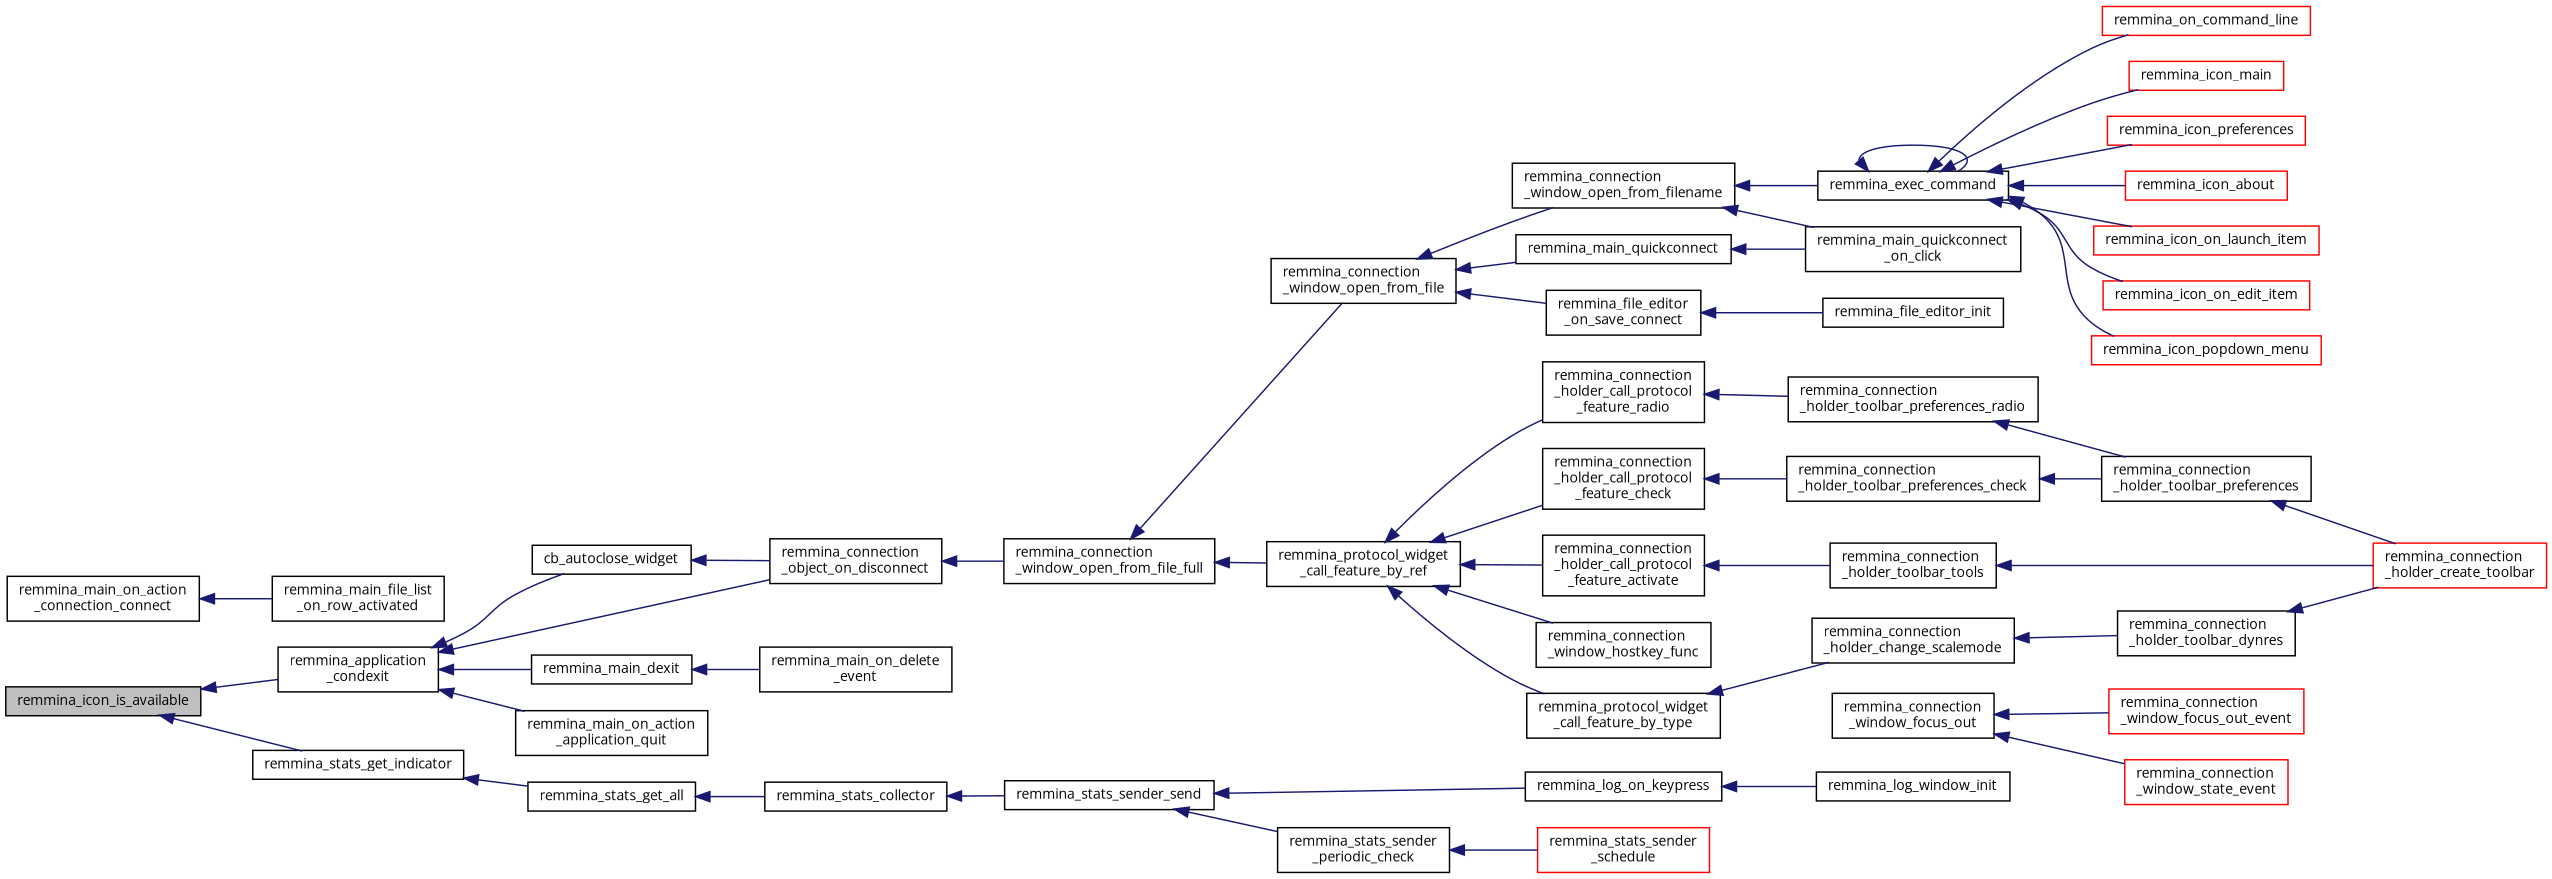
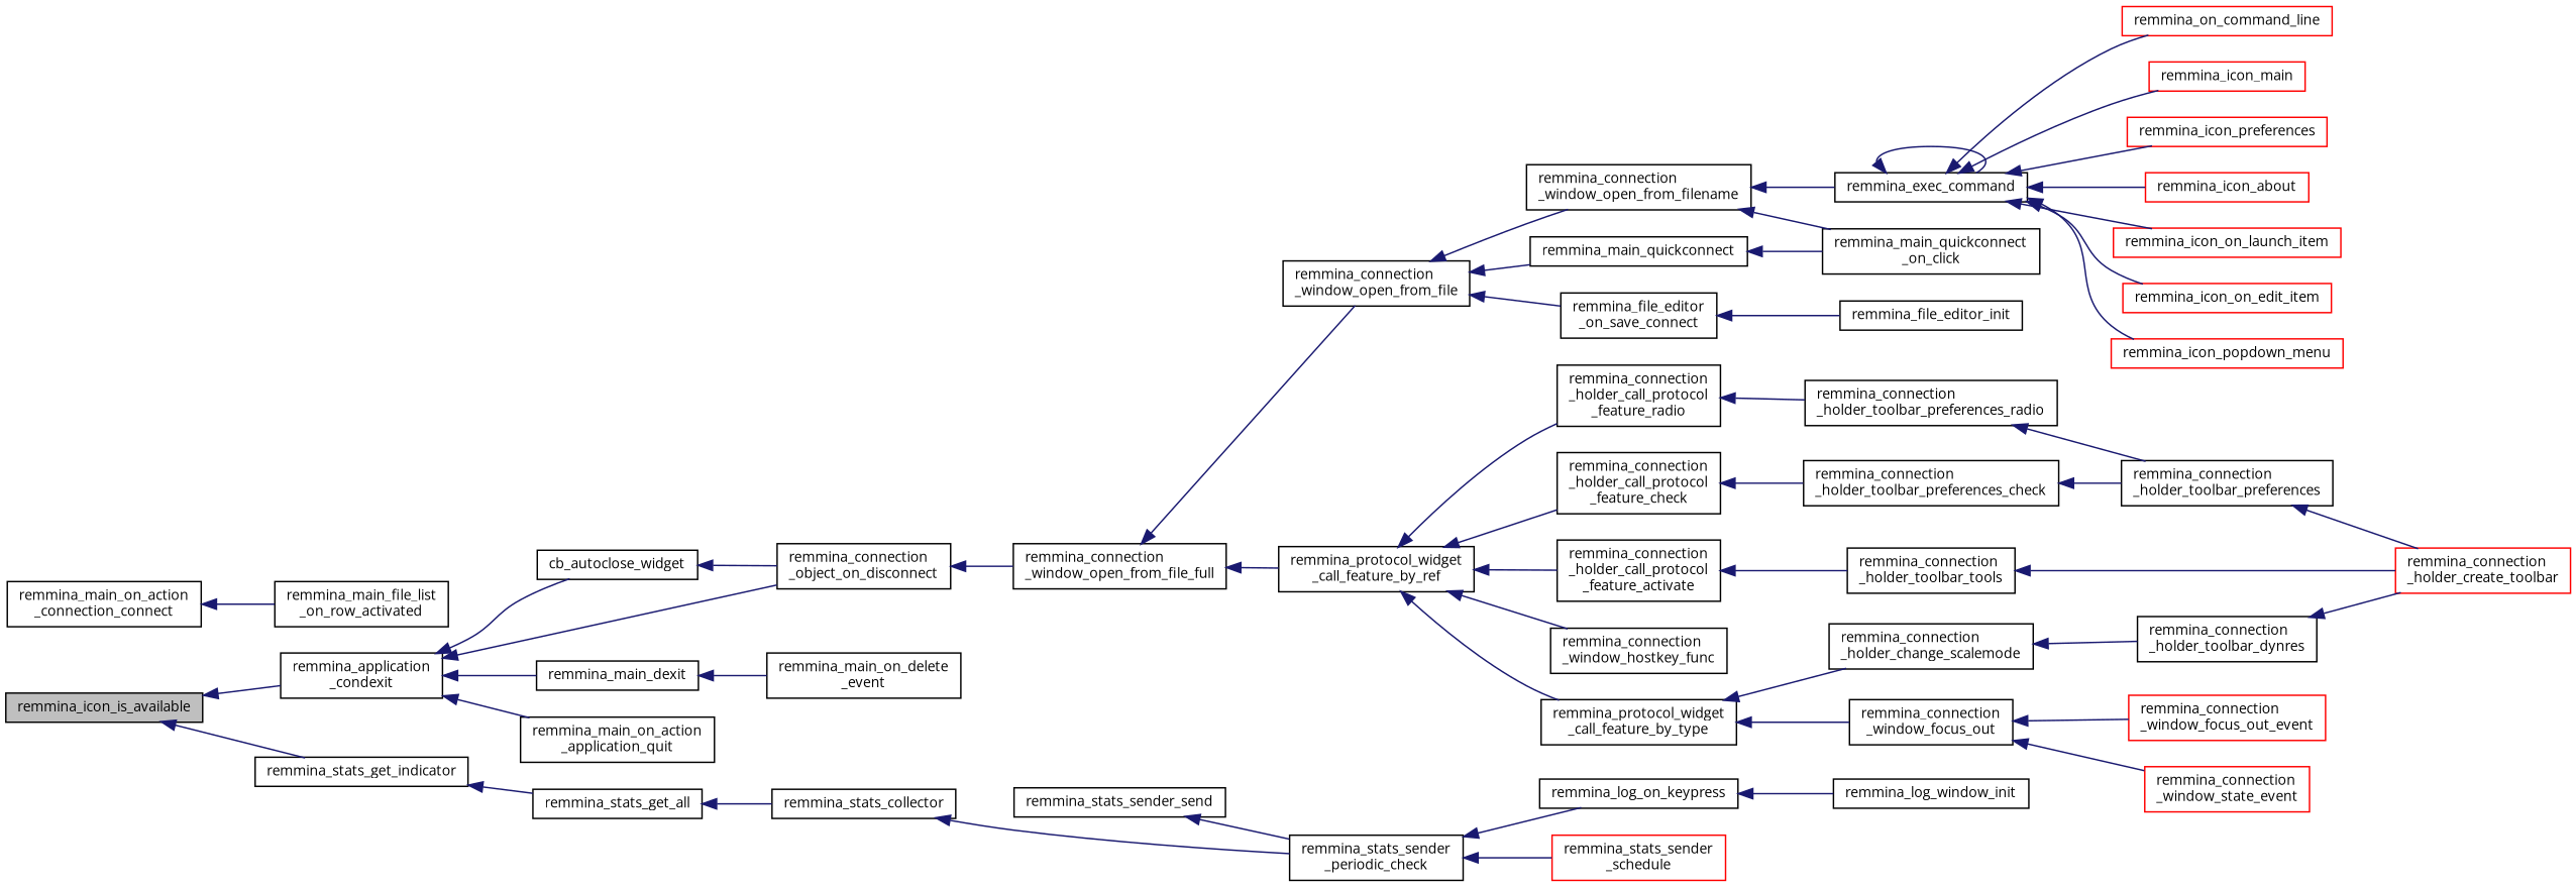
  digraph {
    fontname="Open Sans"
    rankdir=LR
    node [color=black fillcolor=white fontname="Open Sans" fontsize=10 shape=record style=filled]
    edge [color=midnightblue dir=back fontname="Open Sans" fontsize=10 labelfontname=Helvetica labelfontsize=10 style=solid]
    n1 [fillcolor=grey75 fontcolor=black height=0.2 label=remmina_icon_is_available width=0.4]
    n2 [height=0.2 label="remmina_application\l_condexit" width=0.4]
    n3 [height=0.2 label=remmina_stats_get_indicator width=0.4]
    n4 [height=0.2 label=cb_autoclose_widget width=0.4]
    n5 [height=0.2 label="remmina_connection\l_object_on_disconnect" width=0.4]
    n6 [height=0.2 label=remmina_main_dexit width=0.4]
    n7 [height=0.2 label="remmina_main_on_action\l_application_quit" width=0.4]
    n8 [height=0.2 label=remmina_stats_get_all width=0.4]
    n9 [height=0.2 label="remmina_connection\l_window_open_from_file_full" width=0.4]
    n10 [height=0.2 label="remmina_main_on_delete\l_event" width=0.4]
    n11 [height=0.2 label="remmina_connection\l_window_open_from_file" width=0.4]
    n12 [height=0.2 label="remmina_protocol_widget\l_call_feature_by_ref" width=0.4]
    n13 [height=0.2 label="remmina_connection\l_window_open_from_filename" width=0.4]
    n14 [height=0.2 label="remmina_file_editor\l_on_save_connect" width=0.4]
    n15 [height=0.2 label=remmina_main_quickconnect width=0.4]
    n16 [height=0.2 label="remmina_connection\l_holder_call_protocol\l_feature_radio" width=0.4]
    n17 [height=0.2 label="remmina_connection\l_holder_call_protocol\l_feature_check" width=0.4]
    n18 [height=0.2 label="remmina_connection\l_holder_call_protocol\l_feature_activate" width=0.4]
    n19 [height=0.2 label="remmina_connection\l_window_hostkey_func" width=0.4]
    n20 [height=0.2 label="remmina_protocol_widget\l_call_feature_by_type" width=0.4]
    n21 [height=0.2 label=remmina_exec_command width=0.4]
    n22 [height=0.2 label="remmina_main_quickconnect\l_on_click" width=0.4]
    n23 [height=0.2 label=remmina_file_editor_init width=0.4]
    n24 [color=red height=0.2 label=remmina_on_command_line width=0.4]
    n25 [color=red height=0.2 label=remmina_icon_main width=0.4]
    n26 [color=red height=0.2 label=remmina_icon_preferences width=0.4]
    n27 [color=red height=0.2 label=remmina_icon_about width=0.4]
    n28 [color=red height=0.2 label=remmina_icon_on_launch_item width=0.4]
    n29 [color=red height=0.2 label=remmina_icon_on_edit_item width=0.4]
    n30 [color=red height=0.2 label=remmina_icon_popdown_menu width=0.4]
    n31 [height=0.2 label="remmina_main_on_action\l_connection_connect" width=0.4]
    n32 [height=0.2 label="remmina_main_file_list\l_on_row_activated" width=0.4]
    n33 [height=0.2 label="remmina_connection\l_holder_toolbar_preferences_radio" width=0.4]
    n34 [height=0.2 label="remmina_connection\l_holder_toolbar_preferences_check" width=0.4]
    n35 [height=0.2 label="remmina_connection\l_holder_toolbar_tools" width=0.4]
    n36 [height=0.2 label="remmina_connection\l_holder_change_scalemode" width=0.4]
    n37 [height=0.2 label="remmina_connection\l_window_focus_out" width=0.4]
    n38 [height=0.2 label="remmina_connection\l_holder_toolbar_preferences" width=0.4]
    n39 [color=red height=0.2 label="remmina_connection\l_holder_create_toolbar" width=0.4]
    n40 [height=0.2 label="remmina_connection\l_holder_toolbar_dynres" width=0.4]
    n41 [color=red height=0.2 label="remmina_connection\l_window_focus_out_event" width=0.4]
    n42 [color=red height=0.2 label="remmina_connection\l_window_state_event" width=0.4]
    n43 [height=0.2 label=remmina_stats_collector width=0.4]
    n44 [height=0.2 label=remmina_stats_sender_send width=0.4]
    n45 [height=0.2 label=remmina_log_on_keypress width=0.4]
    n46 [height=0.2 label="remmina_stats_sender\l_periodic_check" width=0.4]
    n47 [height=0.2 label=remmina_log_window_init width=0.4]
    n48 [color=red height=0.2 label="remmina_stats_sender\l_schedule" width=0.4]
    n1 -> n2
    n1 -> n3
    n2 -> n4
    n2 -> n5
    n2 -> n6
    n2 -> n7
    n3 -> n8
    n4 -> n5
    n5 -> n9
    n6 -> n10
    n8 -> n43
    n9 -> n11
    n9 -> n12
    n11 -> n13
    n11 -> n14
    n11 -> n15
    n12 -> n16
    n12 -> n17
    n12 -> n18
    n12 -> n19
    n12 -> n20
    n13 -> n21
    n13 -> n22
    n14 -> n23
    n15 -> n22
    n16 -> n33
    n17 -> n34
    n18 -> n35
    n20 -> n36
+   n20 -> n37
    n21 -> n21
    n21 -> n24
    n21 -> n25
    n21 -> n26
    n21 -> n27
    n21 -> n28
    n21 -> n29
    n21 -> n30
    n31 -> n32
    n33 -> n38
    n34 -> n38
    n35 -> n39
    n36 -> n40
    n37 -> n41
    n37 -> n42
    n38 -> n39
    n40 -> n39
-   n43 -> n44
-   n44 -> n45
+   n43 -> n46
+   n46 -> n45
    n44 -> n46
    n45 -> n47
    n46 -> n48
  }
